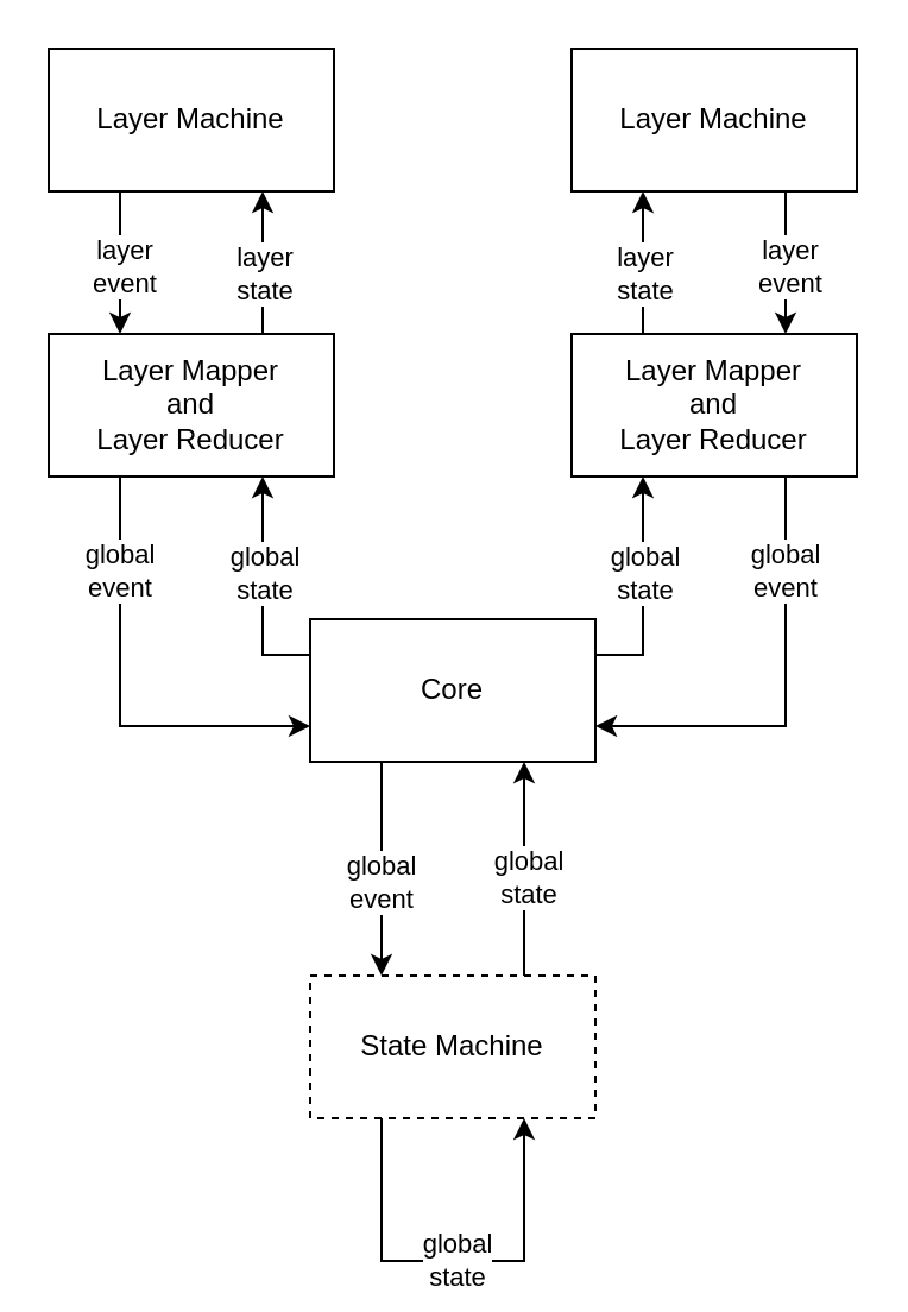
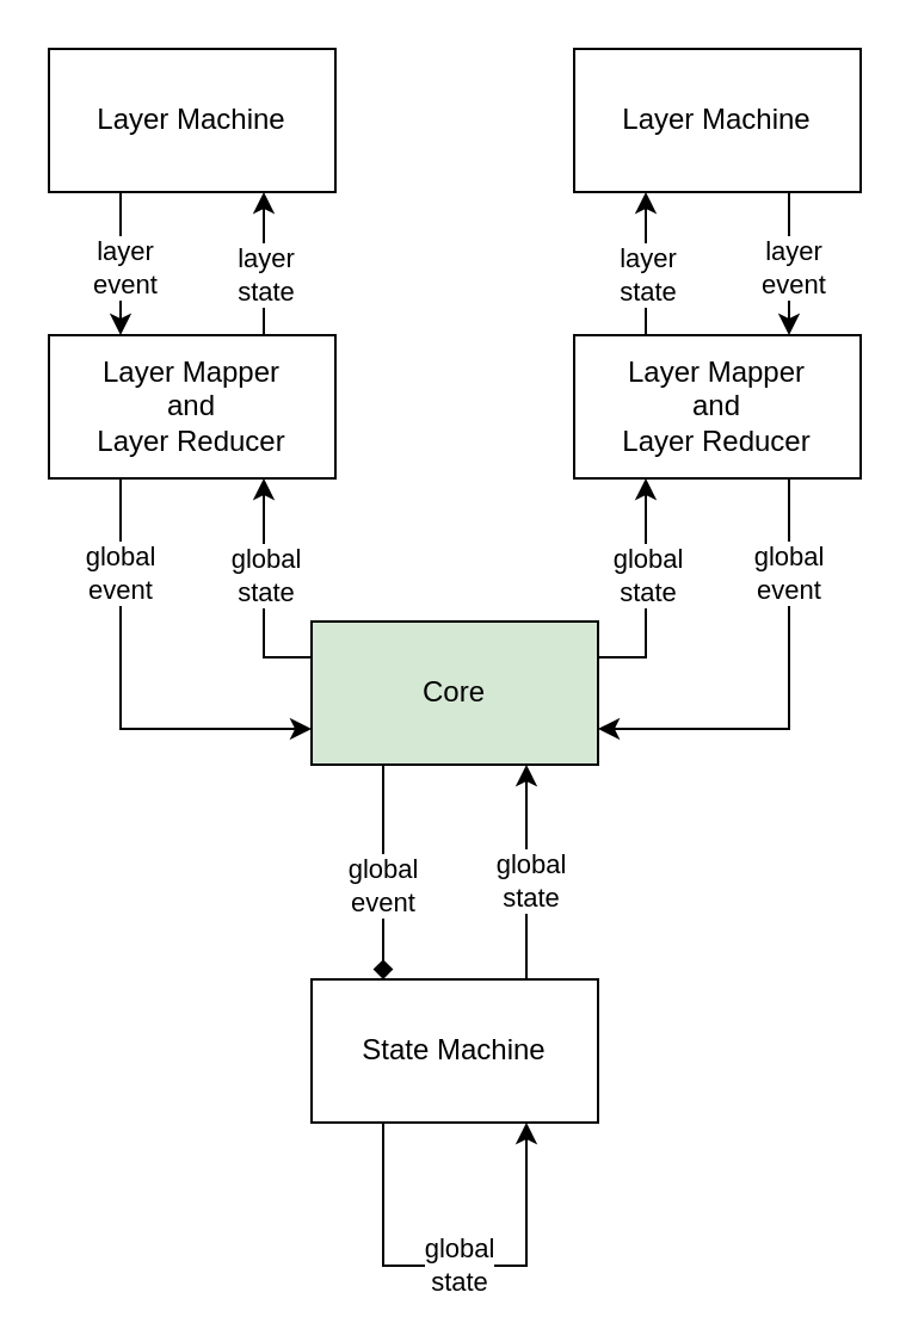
  <mxCell id="0" />
  <mxCell id="1" parent="0" />
  <mxCell id="2" style="edgeStyle=orthogonalEdgeStyle;rounded=0;orthogonalLoop=1;jettySize=auto;html=1;exitX=0;exitY=0.25;exitDx=0;exitDy=0;entryX=0.75;entryY=1;entryDx=0;entryDy=0;" parent="1" source="4" target="13" edge="1"><mxGeometry relative="1" as="geometry" /></mxCell>
  <mxCell id="3" value="global&lt;br&gt;state" style="edgeLabel;html=1;align=center;verticalAlign=middle;resizable=0;points=[];" parent="2" vertex="1" connectable="0"><mxGeometry x="0.158" relative="1" as="geometry"><mxPoint as="offset" /></mxGeometry></mxCell>
- <mxCell id="4" value="Core" style="rounded=0;whiteSpace=wrap;html=1;" parent="1" vertex="1"><mxGeometry x="130" y="260" width="120" height="60" as="geometry" /></mxCell>
- <mxCell id="5" style="edgeStyle=orthogonalEdgeStyle;rounded=0;orthogonalLoop=1;jettySize=auto;html=1;exitX=0.25;exitY=1;exitDx=0;exitDy=0;entryX=0.25;entryY=0;entryDx=0;entryDy=0;" parent="1" source="4" target="7" edge="1"><mxGeometry relative="1" as="geometry" /></mxCell>
+ <mxCell id="4" value="Core" style="rounded=0;whiteSpace=wrap;html=1;fillColor=#d5e8d4;" parent="1" vertex="1"><mxGeometry x="130" y="260" width="120" height="60" as="geometry" /></mxCell>
+ <mxCell id="5" style="edgeStyle=orthogonalEdgeStyle;rounded=0;orthogonalLoop=1;jettySize=auto;html=1;exitX=0.25;exitY=1;exitDx=0;exitDy=0;entryX=0.25;entryY=0;entryDx=0;entryDy=0;endArrow=diamond;" parent="1" source="4" target="7" edge="1"><mxGeometry relative="1" as="geometry" /></mxCell>
  <mxCell id="6" value="global&lt;br&gt;event" style="edgeLabel;html=1;align=center;verticalAlign=middle;resizable=0;points=[];" parent="5" vertex="1" connectable="0"><mxGeometry x="-0.067" y="-1" relative="1" as="geometry"><mxPoint y="8" as="offset" /></mxGeometry></mxCell>
- <mxCell id="7" value="State Machine" style="rounded=0;whiteSpace=wrap;html=1;dashed=1;" parent="1" vertex="1"><mxGeometry x="130" y="410" width="120" height="60" as="geometry" /></mxCell>
+ <mxCell id="7" value="State Machine" style="rounded=0;whiteSpace=wrap;html=1;" parent="1" vertex="1"><mxGeometry x="130" y="410" width="120" height="60" as="geometry" /></mxCell>
  <mxCell id="8" style="edgeStyle=orthogonalEdgeStyle;rounded=0;orthogonalLoop=1;jettySize=auto;html=1;exitX=0.5;exitY=1;exitDx=0;exitDy=0;" parent="1" source="7" target="7" edge="1"><mxGeometry relative="1" as="geometry" /></mxCell>
  <mxCell id="9" style="edgeStyle=orthogonalEdgeStyle;rounded=0;orthogonalLoop=1;jettySize=auto;html=1;exitX=0.75;exitY=0;exitDx=0;exitDy=0;entryX=0.75;entryY=1;entryDx=0;entryDy=0;" parent="1" source="13" target="16" edge="1"><mxGeometry relative="1" as="geometry" /></mxCell>
  <mxCell id="10" value="layer&lt;br&gt;state" style="edgeLabel;html=1;align=center;verticalAlign=middle;resizable=0;points=[];" parent="9" vertex="1" connectable="0"><mxGeometry x="-0.133" relative="1" as="geometry"><mxPoint as="offset" /></mxGeometry></mxCell>
  <mxCell id="11" style="edgeStyle=orthogonalEdgeStyle;rounded=0;orthogonalLoop=1;jettySize=auto;html=1;exitX=0.25;exitY=1;exitDx=0;exitDy=0;entryX=0;entryY=0.75;entryDx=0;entryDy=0;" parent="1" source="13" target="4" edge="1"><mxGeometry relative="1" as="geometry" /></mxCell>
  <mxCell id="12" value="global&lt;br&gt;event" style="edgeLabel;html=1;align=center;verticalAlign=middle;resizable=0;points=[];" parent="11" vertex="1" connectable="0"><mxGeometry x="-0.578" y="-1" relative="1" as="geometry"><mxPoint as="offset" /></mxGeometry></mxCell>
  <mxCell id="13" value="Layer Mapper&lt;br&gt;and&lt;br&gt;Layer Reducer" style="rounded=0;whiteSpace=wrap;html=1;" parent="1" vertex="1"><mxGeometry x="20" y="140" width="120" height="60" as="geometry" /></mxCell>
  <mxCell id="14" style="edgeStyle=orthogonalEdgeStyle;rounded=0;orthogonalLoop=1;jettySize=auto;html=1;exitX=0.25;exitY=1;exitDx=0;exitDy=0;entryX=0.25;entryY=0;entryDx=0;entryDy=0;" parent="1" source="16" target="13" edge="1"><mxGeometry relative="1" as="geometry" /></mxCell>
  <mxCell id="15" value="layer&lt;br&gt;event" style="edgeLabel;html=1;align=center;verticalAlign=middle;resizable=0;points=[];" parent="14" vertex="1" connectable="0"><mxGeometry x="0.033" y="1" relative="1" as="geometry"><mxPoint as="offset" /></mxGeometry></mxCell>
  <mxCell id="16" value="Layer Machine" style="rounded=0;whiteSpace=wrap;html=1;" parent="1" vertex="1"><mxGeometry x="20" y="20" width="120" height="60" as="geometry" /></mxCell>
  <mxCell id="17" style="edgeStyle=orthogonalEdgeStyle;rounded=0;orthogonalLoop=1;jettySize=auto;html=1;exitX=0.75;exitY=0;exitDx=0;exitDy=0;entryX=0.25;entryY=0;entryDx=0;entryDy=0;" parent="1" source="7" edge="1"><mxGeometry relative="1" as="geometry"><mxPoint x="220" y="380" as="sourcePoint" /><mxPoint x="220" y="320" as="targetPoint" /></mxGeometry></mxCell>
  <mxCell id="18" value="global&lt;br&gt;state" style="edgeLabel;html=1;align=center;verticalAlign=middle;resizable=0;points=[];" parent="17" vertex="1" connectable="0"><mxGeometry x="-0.067" y="-1" relative="1" as="geometry"><mxPoint as="offset" /></mxGeometry></mxCell>
  <mxCell id="19" style="edgeStyle=orthogonalEdgeStyle;rounded=0;orthogonalLoop=1;jettySize=auto;html=1;exitX=0.25;exitY=1;exitDx=0;exitDy=0;entryX=0.75;entryY=1;entryDx=0;entryDy=0;" parent="1" source="7" target="7" edge="1"><mxGeometry relative="1" as="geometry"><Array as="points"><mxPoint x="160" y="530" /><mxPoint x="220" y="530" /></Array></mxGeometry></mxCell>
  <mxCell id="20" value="global&lt;br&gt;state" style="edgeLabel;html=1;align=center;verticalAlign=middle;resizable=0;points=[];" parent="19" vertex="1" connectable="0"><mxGeometry x="0.011" y="1" relative="1" as="geometry"><mxPoint as="offset" /></mxGeometry></mxCell>
  <mxCell id="21" value="Layer Mapper&lt;br&gt;and&lt;br&gt;Layer Reducer" style="rounded=0;whiteSpace=wrap;html=1;" parent="1" vertex="1"><mxGeometry x="240" y="140" width="120" height="60" as="geometry" /></mxCell>
  <mxCell id="22" value="Layer Machine" style="rounded=0;whiteSpace=wrap;html=1;" parent="1" vertex="1"><mxGeometry x="240" y="20" width="120" height="60" as="geometry" /></mxCell>
  <mxCell id="23" style="edgeStyle=orthogonalEdgeStyle;rounded=0;orthogonalLoop=1;jettySize=auto;html=1;exitX=0.25;exitY=0;exitDx=0;exitDy=0;entryX=0.25;entryY=1;entryDx=0;entryDy=0;" parent="1" source="21" target="22" edge="1"><mxGeometry relative="1" as="geometry"><mxPoint x="290" y="140" as="sourcePoint" /><mxPoint x="290" y="80" as="targetPoint" /></mxGeometry></mxCell>
  <mxCell id="24" value="layer&lt;br&gt;state" style="edgeLabel;html=1;align=center;verticalAlign=middle;resizable=0;points=[];" parent="23" vertex="1" connectable="0"><mxGeometry x="-0.133" relative="1" as="geometry"><mxPoint as="offset" /></mxGeometry></mxCell>
  <mxCell id="25" style="edgeStyle=orthogonalEdgeStyle;rounded=0;orthogonalLoop=1;jettySize=auto;html=1;exitX=0.75;exitY=1;exitDx=0;exitDy=0;entryX=0.75;entryY=0;entryDx=0;entryDy=0;" parent="1" source="22" target="21" edge="1"><mxGeometry relative="1" as="geometry"><mxPoint x="360" y="80" as="sourcePoint" /><mxPoint x="360" y="140" as="targetPoint" /></mxGeometry></mxCell>
  <mxCell id="26" value="layer&lt;br&gt;event" style="edgeLabel;html=1;align=center;verticalAlign=middle;resizable=0;points=[];" parent="25" vertex="1" connectable="0"><mxGeometry x="0.033" y="1" relative="1" as="geometry"><mxPoint as="offset" /></mxGeometry></mxCell>
  <mxCell id="27" style="edgeStyle=orthogonalEdgeStyle;rounded=0;orthogonalLoop=1;jettySize=auto;html=1;exitX=1;exitY=0.25;exitDx=0;exitDy=0;entryX=0.25;entryY=1;entryDx=0;entryDy=0;" parent="1" source="4" target="21" edge="1"><mxGeometry relative="1" as="geometry"><mxPoint x="310" y="275" as="sourcePoint" /><mxPoint x="290" y="220" as="targetPoint" /></mxGeometry></mxCell>
  <mxCell id="28" value="global&lt;br&gt;state" style="edgeLabel;html=1;align=center;verticalAlign=middle;resizable=0;points=[];" parent="27" vertex="1" connectable="0"><mxGeometry x="0.158" relative="1" as="geometry"><mxPoint as="offset" /></mxGeometry></mxCell>
  <mxCell id="29" style="edgeStyle=orthogonalEdgeStyle;rounded=0;orthogonalLoop=1;jettySize=auto;html=1;exitX=0.75;exitY=1;exitDx=0;exitDy=0;entryX=1;entryY=0.75;entryDx=0;entryDy=0;" parent="1" source="21" target="4" edge="1"><mxGeometry relative="1" as="geometry"><mxPoint x="284" y="220" as="sourcePoint" /><mxPoint x="364" y="325" as="targetPoint" /></mxGeometry></mxCell>
  <mxCell id="30" value="global&lt;br&gt;event" style="edgeLabel;html=1;align=center;verticalAlign=middle;resizable=0;points=[];" parent="29" vertex="1" connectable="0"><mxGeometry x="-0.578" y="-1" relative="1" as="geometry"><mxPoint as="offset" /></mxGeometry></mxCell>
